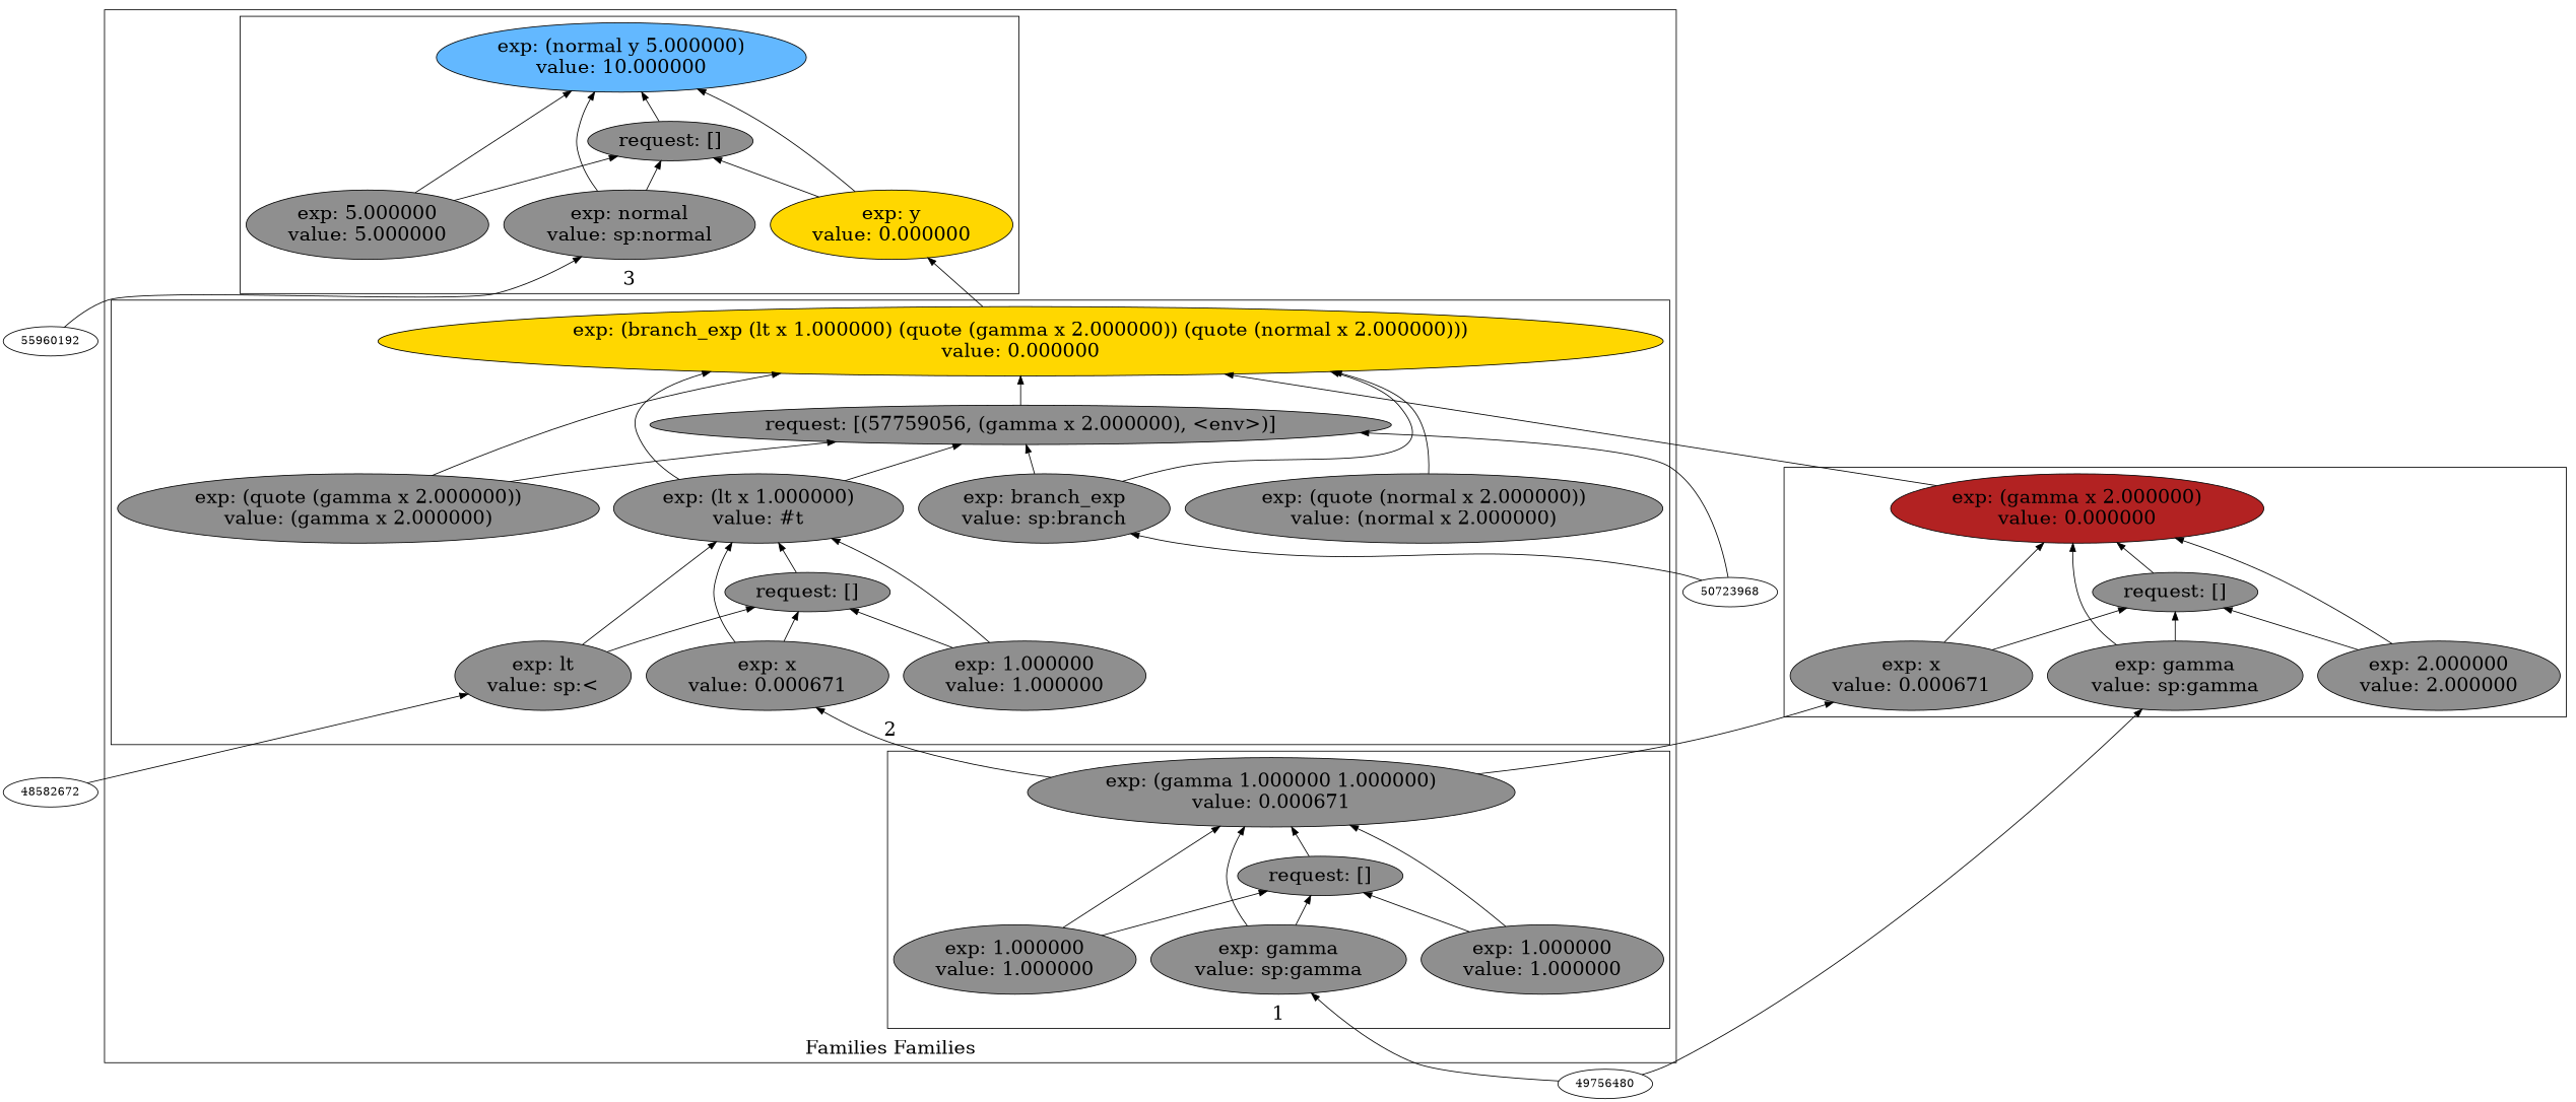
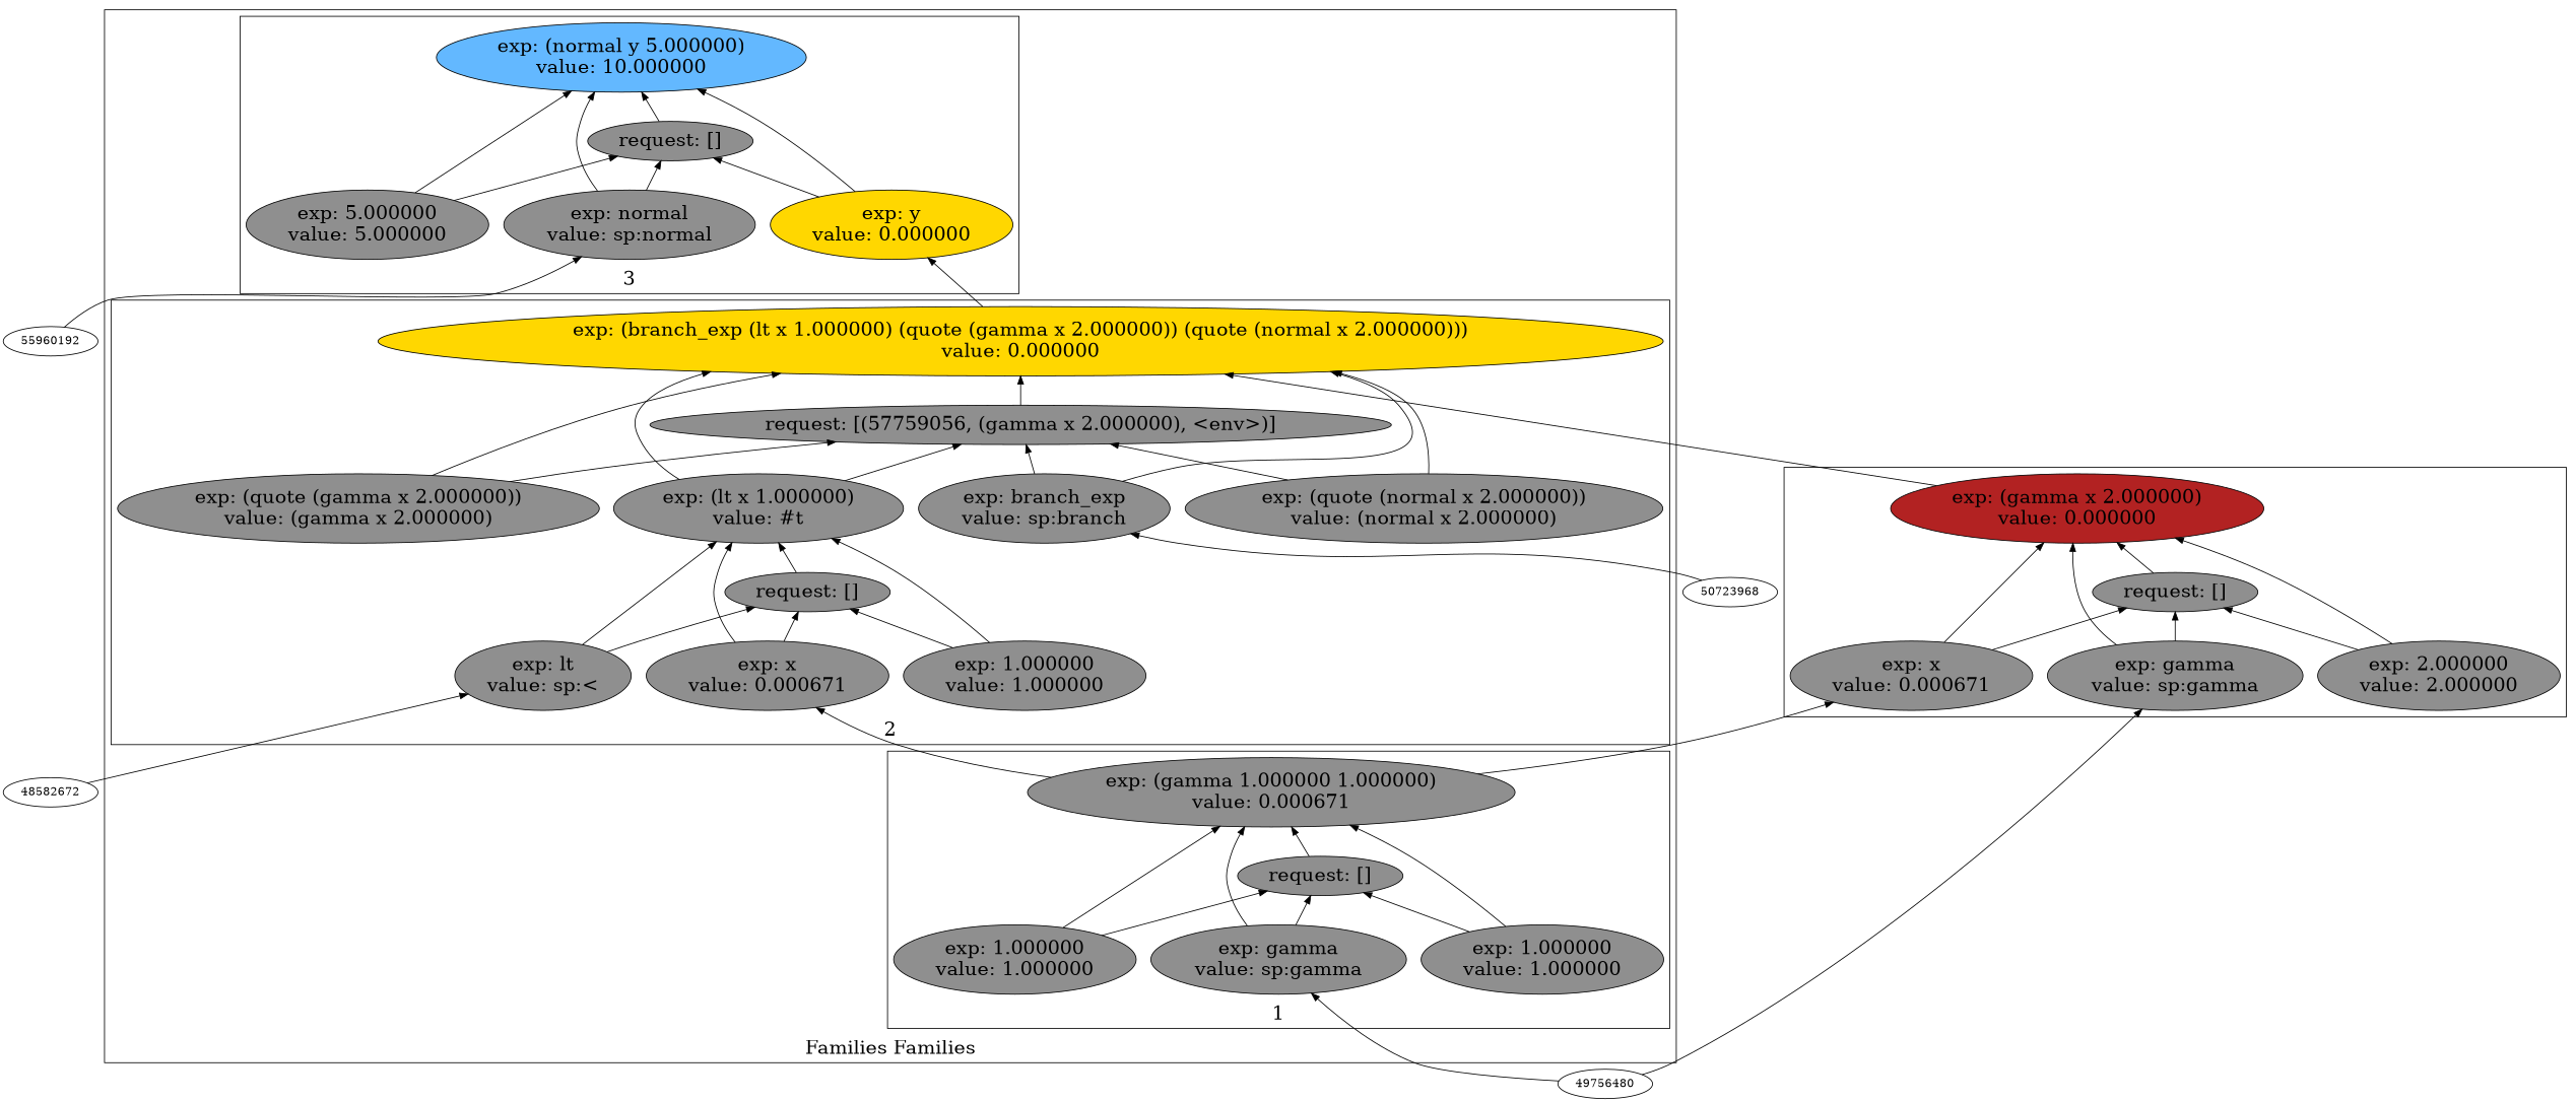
  digraph {
    fontsize=24
    rankdir=BT
    node [fillcolor=grey56 fontsize=24 shape=ellipse style=filled]
    edge [arrowhead=normal color=black style=solid]
    n1 [label="exp: (gamma 1.000000 1.000000)\nvalue: 0.000671"]
    n2 [label="request: []"]
    n3 [label="exp: gamma\nvalue: sp:gamma"]
    n4 [label="exp: 1.000000\nvalue: 1.000000"]
    n5 [label="exp: 1.000000\nvalue: 1.000000"]
    n6 [fillcolor=gold label="exp: (branch_exp (lt x 1.000000) (quote (gamma x 2.000000)) (quote (normal x 2.000000)))\nvalue: 0.000000"]
    n7 [label="request: [(57759056, (gamma x 2.000000), <env>)]"]
    n8 [label="exp: branch_exp\nvalue: sp:branch"]
    n9 [label="exp: (lt x 1.000000)\nvalue: #t"]
    n10 [label="request: []"]
    n11 [label="exp: lt\nvalue: sp:<"]
    n12 [label="exp: x\nvalue: 0.000671"]
    n13 [label="exp: 1.000000\nvalue: 1.000000"]
    n14 [label="exp: (quote (gamma x 2.000000))\nvalue: (gamma x 2.000000)"]
    n15 [label="exp: (quote (normal x 2.000000))\nvalue: (normal x 2.000000)"]
    n16 [fillcolor=steelblue1 label="exp: (normal y 5.000000)\nvalue: 10.000000"]
    n17 [label="request: []"]
    n18 [label="exp: normal\nvalue: sp:normal"]
    n19 [fillcolor=gold label="exp: y\nvalue: 0.000000"]
    n20 [label="exp: 5.000000\nvalue: 5.000000"]
    n21 [fillcolor=firebrick label="exp: (gamma x 2.000000)\nvalue: 0.000000"]
    n22 [label="request: []"]
    n23 [label="exp: gamma\nvalue: sp:gamma"]
    n24 [label="exp: x\nvalue: 0.000671"]
    n25 [label="exp: 2.000000\nvalue: 2.000000"]
    55960192 [fillcolor="" fontsize="" shape="" style=""]
    49756480 [fillcolor="" fontsize="" shape="" style=""]
    50723968 [fillcolor="" fontsize="" shape="" style=""]
    48582672 [fillcolor="" fontsize="" shape="" style=""]
    subgraph cluster_1 {
      label="Families Families"
      subgraph cluster_2 {
        label=1
        n1
        n2
        n3
        n4
        n5
      }
      subgraph cluster_3 {
        label=2
        n6
        n7
        n8
        n9
        n10
        n11
        n12
        n13
        n14
        n15
      }
      subgraph cluster_4 {
        label=3
        n16
        n17
        n18
        n19
        n20
      }
    }
    subgraph cluster_5 {
      n21
      n22
      n23
      n24
      n25
    }
    n1 -> n12
    n1 -> n24
    n2 -> n1
    n3 -> n1
    n3 -> n2
    n4 -> n1
    n4 -> n2
    n5 -> n1
    n5 -> n2
    n6 -> n19
    n7 -> n6
    n8 -> n6
    n8 -> n7
    n9 -> n6
    n9 -> n7
    n10 -> n9
    n11 -> n9
    n11 -> n10
    n12 -> n9
    n12 -> n10
    n13 -> n9
    n13 -> n10
    n14 -> n6
    n14 -> n7
    n15 -> n6
-   50723968 -> n7
+   n15 -> n7
    n17 -> n16
    n18 -> n16
    n18 -> n17
    n19 -> n16
    n19 -> n17
    n20 -> n16
    n20 -> n17
    n21 -> n6
    n22 -> n21
    n23 -> n21
    n23 -> n22
    n24 -> n21
    n24 -> n22
    n25 -> n21
    n25 -> n22
    55960192 -> n18
    49756480 -> n3
    49756480 -> n23
    50723968 -> n8
    48582672 -> n11
  }
